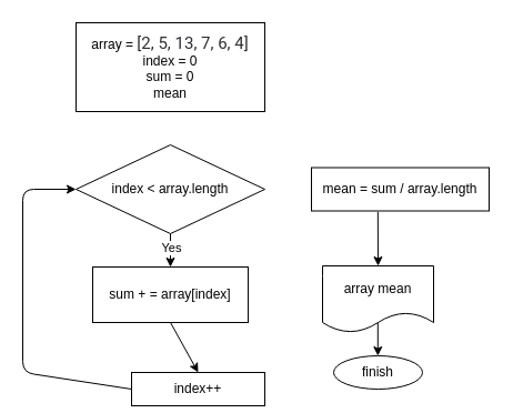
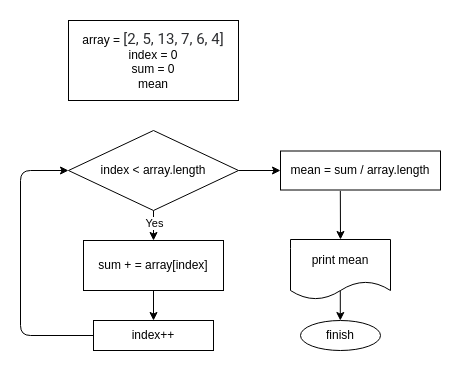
  <mxCell id="0" />
  <mxCell id="1" parent="0" />
  <mxCell id="2" value="array =&amp;nbsp;&lt;span style=&quot;color: rgb(44, 45, 48); font-family: Onest, Roboto, &amp;quot;San Francisco&amp;quot;, &amp;quot;Helvetica Neue&amp;quot;, Helvetica, Arial; font-size: 15px; text-align: start; background-color: rgb(255, 255, 255);&quot;&gt;[2, 5, 13, 7, 6, 4]&lt;/span&gt;&lt;br&gt;index = 0&lt;br&gt;sum = 0&lt;br&gt;mean" style="rounded=0;whiteSpace=wrap;html=1;" parent="1" vertex="1"><mxGeometry x="68" y="20" width="170" height="80" as="geometry" /></mxCell>
  <mxCell id="3" style="edgeStyle=none;html=1;exitX=0.5;exitY=1;exitDx=0;exitDy=0;entryX=0.5;entryY=0;entryDx=0;entryDy=0;" parent="1" source="6" target="8" edge="1"><mxGeometry relative="1" as="geometry"><mxPoint x="153" y="250" as="targetPoint" /></mxGeometry></mxCell>
  <mxCell id="4" value="Yes" style="edgeLabel;html=1;align=center;verticalAlign=middle;resizable=0;points=[];" parent="3" vertex="1" connectable="0"><mxGeometry x="-0.23" relative="1" as="geometry"><mxPoint as="offset" /></mxGeometry></mxCell>
+ <mxCell id="5" style="edgeStyle=none;html=1;exitX=1;exitY=0.5;exitDx=0;exitDy=0;entryX=0;entryY=0.5;entryDx=0;entryDy=0;" parent="1" source="6" target="15" edge="1"><mxGeometry relative="1" as="geometry" /></mxCell>
  <mxCell id="6" value="index &amp;lt; array.length" style="rhombus;whiteSpace=wrap;html=1;" parent="1" vertex="1"><mxGeometry x="68" y="130" width="170" height="80" as="geometry" /></mxCell>
  <mxCell id="7" style="edgeStyle=none;html=1;exitX=0.5;exitY=1;exitDx=0;exitDy=0;entryX=0.5;entryY=0;entryDx=0;entryDy=0;" parent="1" source="8" target="10" edge="1"><mxGeometry relative="1" as="geometry" /></mxCell>
  <mxCell id="8" value="sum + = array[index]" style="rounded=0;whiteSpace=wrap;html=1;" parent="1" vertex="1"><mxGeometry x="83" y="240" width="140" height="50" as="geometry" /></mxCell>
  <mxCell id="9" style="edgeStyle=none;html=1;exitX=0;exitY=0.5;exitDx=0;exitDy=0;entryX=0;entryY=0.5;entryDx=0;entryDy=0;" parent="1" source="10" target="6" edge="1"><mxGeometry relative="1" as="geometry"><mxPoint x="80" y="170" as="targetPoint" /><Array as="points"><mxPoint x="20" y="335" /><mxPoint x="20" y="170" /></Array></mxGeometry></mxCell>
- <mxCell id="10" value="index++" style="rounded=0;whiteSpace=wrap;html=1;" parent="1" vertex="1"><mxGeometry x="118" y="335" width="120" height="30" as="geometry" /></mxCell>
- <mxCell id="11" value="array mean" style="shape=document;whiteSpace=wrap;html=1;boundedLbl=1;" parent="1" vertex="1"><mxGeometry x="290" y="239" width="100" height="60" as="geometry" /></mxCell>
+ <mxCell id="10" value="index++" style="rounded=0;whiteSpace=wrap;html=1;" parent="1" vertex="1"><mxGeometry x="93" y="320" width="120" height="30" as="geometry" /></mxCell>
+ <mxCell id="11" value="print mean" style="shape=document;whiteSpace=wrap;html=1;boundedLbl=1;" parent="1" vertex="1"><mxGeometry x="290" y="239" width="100" height="60" as="geometry" /></mxCell>
  <mxCell id="12" value="finish" style="ellipse;whiteSpace=wrap;html=1;" parent="1" vertex="1"><mxGeometry x="300" y="320" width="80" height="30" as="geometry" /></mxCell>
  <mxCell id="13" style="edgeStyle=none;html=1;exitX=0.5;exitY=1;exitDx=0;exitDy=0;entryX=0.5;entryY=0;entryDx=0;entryDy=0;" parent="1" edge="1"><mxGeometry relative="1" as="geometry"><mxPoint x="339.8" y="290" as="sourcePoint" /><mxPoint x="339.8" y="320" as="targetPoint" /></mxGeometry></mxCell>
  <mxCell id="14" style="edgeStyle=none;html=1;exitX=0.374;exitY=1.023;exitDx=0;exitDy=0;entryX=0.5;entryY=0;entryDx=0;entryDy=0;exitPerimeter=0;" parent="1" source="15" target="11" edge="1"><mxGeometry relative="1" as="geometry" /></mxCell>
  <mxCell id="15" value="mean = sum / array.length" style="rounded=0;whiteSpace=wrap;html=1;" parent="1" vertex="1"><mxGeometry x="280" y="150.5" width="160" height="39" as="geometry" /></mxCell>
